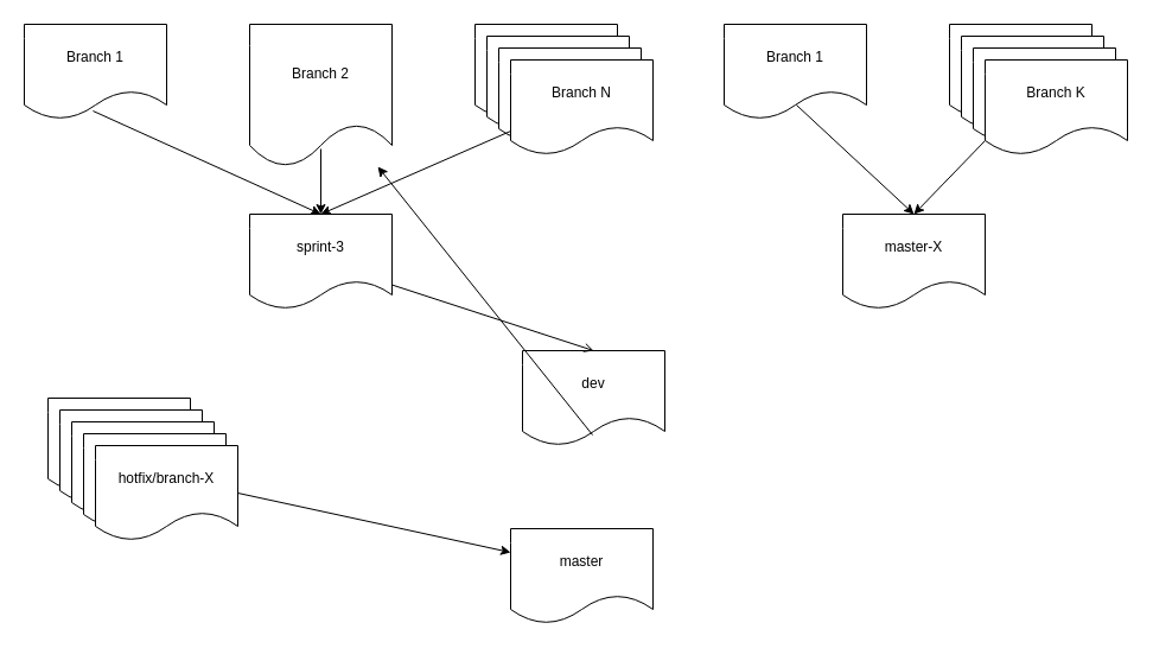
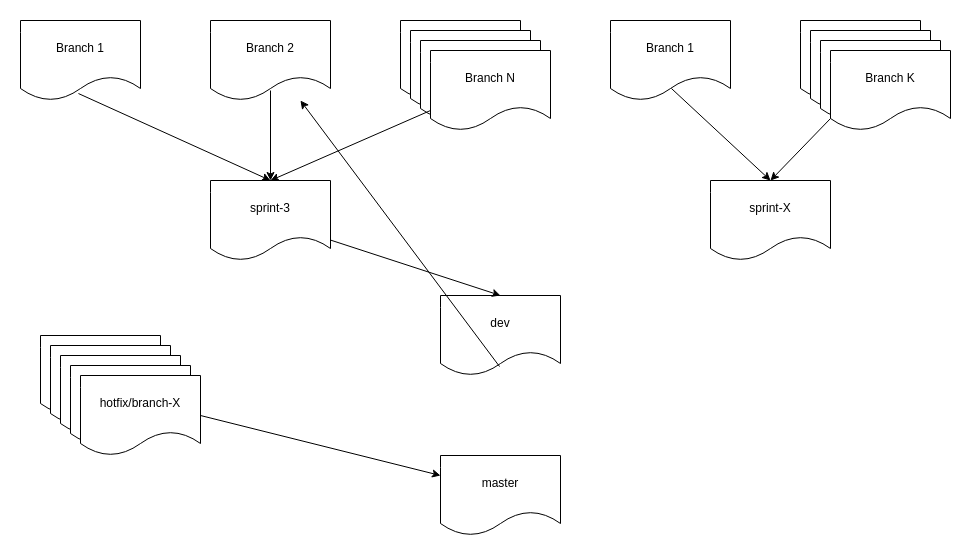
  <mxCell id="0" />
  <mxCell id="1" parent="0" />
  <mxCell id="2" value="Branch 1" style="shape=document;whiteSpace=wrap;html=1;boundedLbl=1;" vertex="1" parent="1"><mxGeometry x="20" y="20" width="120" height="80" as="geometry" /></mxCell>
- <mxCell id="3" value="Branch 2" style="shape=document;whiteSpace=wrap;html=1;boundedLbl=1;" vertex="1" parent="1"><mxGeometry x="210" y="20" width="120" height="120" as="geometry" /></mxCell>
+ <mxCell id="3" value="Branch 2" style="shape=document;whiteSpace=wrap;html=1;boundedLbl=1;" vertex="1" parent="1"><mxGeometry x="210" y="20" width="120" height="80" as="geometry" /></mxCell>
  <mxCell id="4" value="Branch N" style="shape=document;whiteSpace=wrap;html=1;boundedLbl=1;" vertex="1" parent="1"><mxGeometry x="400" y="20" width="120" height="80" as="geometry" /></mxCell>
  <mxCell id="5" value="Branch 1" style="shape=document;whiteSpace=wrap;html=1;boundedLbl=1;" vertex="1" parent="1"><mxGeometry x="610" y="20" width="120" height="80" as="geometry" /></mxCell>
  <mxCell id="6" value="Branch K" style="shape=document;whiteSpace=wrap;html=1;boundedLbl=1;" vertex="1" parent="1"><mxGeometry x="800" y="20" width="120" height="80" as="geometry" /></mxCell>
  <mxCell id="7" value="sprint-3" style="shape=document;whiteSpace=wrap;html=1;boundedLbl=1;" vertex="1" parent="1"><mxGeometry x="210" y="180" width="120" height="80" as="geometry" /></mxCell>
- <mxCell id="8" value="master-X" style="shape=document;whiteSpace=wrap;html=1;boundedLbl=1;" vertex="1" parent="1"><mxGeometry x="710" y="180" width="120" height="80" as="geometry" /></mxCell>
+ <mxCell id="8" value="sprint-X" style="shape=document;whiteSpace=wrap;html=1;boundedLbl=1;" vertex="1" parent="1"><mxGeometry x="710" y="180" width="120" height="80" as="geometry" /></mxCell>
  <mxCell id="9" value="dev" style="shape=document;whiteSpace=wrap;html=1;boundedLbl=1;" vertex="1" parent="1"><mxGeometry x="440" y="295" width="120" height="80" as="geometry" /></mxCell>
- <mxCell id="10" value="master" style="shape=document;whiteSpace=wrap;html=1;boundedLbl=1;" vertex="1" parent="1"><mxGeometry x="430" y="445" width="120" height="80" as="geometry" /></mxCell>
+ <mxCell id="10" value="master" style="shape=document;whiteSpace=wrap;html=1;boundedLbl=1;" vertex="1" parent="1"><mxGeometry x="440" y="455" width="120" height="80" as="geometry" /></mxCell>
  <mxCell id="11" value="hotfix/branch-X" style="shape=document;whiteSpace=wrap;html=1;boundedLbl=1;" vertex="1" parent="1"><mxGeometry x="40" y="335" width="120" height="80" as="geometry" /></mxCell>
  <mxCell id="12" value="hotfix/branch-X" style="shape=document;whiteSpace=wrap;html=1;boundedLbl=1;" vertex="1" parent="1"><mxGeometry x="50" y="345" width="120" height="80" as="geometry" /></mxCell>
  <mxCell id="13" value="hotfix/branch-X" style="shape=document;whiteSpace=wrap;html=1;boundedLbl=1;" vertex="1" parent="1"><mxGeometry x="60" y="355" width="120" height="80" as="geometry" /></mxCell>
  <mxCell id="14" value="hotfix/branch-X" style="shape=document;whiteSpace=wrap;html=1;boundedLbl=1;" vertex="1" parent="1"><mxGeometry x="70" y="365" width="120" height="80" as="geometry" /></mxCell>
  <mxCell id="15" value="hotfix/branch-X" style="shape=document;whiteSpace=wrap;html=1;boundedLbl=1;" vertex="1" parent="1"><mxGeometry x="80" y="375" width="120" height="80" as="geometry" /></mxCell>
  <mxCell id="16" value="Branch N" style="shape=document;whiteSpace=wrap;html=1;boundedLbl=1;" vertex="1" parent="1"><mxGeometry x="410" y="30" width="120" height="80" as="geometry" /></mxCell>
  <mxCell id="17" value="Branch N" style="shape=document;whiteSpace=wrap;html=1;boundedLbl=1;" vertex="1" parent="1"><mxGeometry x="420" y="40" width="120" height="80" as="geometry" /></mxCell>
  <mxCell id="18" value="Branch N" style="shape=document;whiteSpace=wrap;html=1;boundedLbl=1;" vertex="1" parent="1"><mxGeometry x="430" y="50" width="120" height="80" as="geometry" /></mxCell>
  <mxCell id="19" value="Branch K" style="shape=document;whiteSpace=wrap;html=1;boundedLbl=1;" vertex="1" parent="1"><mxGeometry x="810" y="30" width="120" height="80" as="geometry" /></mxCell>
  <mxCell id="20" value="Branch K" style="shape=document;whiteSpace=wrap;html=1;boundedLbl=1;" vertex="1" parent="1"><mxGeometry x="820" y="40" width="120" height="80" as="geometry" /></mxCell>
  <mxCell id="21" value="Branch K" style="shape=document;whiteSpace=wrap;html=1;boundedLbl=1;" vertex="1" parent="1"><mxGeometry x="830" y="50" width="120" height="80" as="geometry" /></mxCell>
  <mxCell id="22" value="" style="endArrow=classic;html=1;rounded=0;exitX=0.483;exitY=0.913;exitDx=0;exitDy=0;exitPerimeter=0;entryX=0.5;entryY=0;entryDx=0;entryDy=0;" edge="1" parent="1" source="2" target="7"><mxGeometry width="50" height="50" relative="1" as="geometry"><mxPoint x="75" y="190" as="sourcePoint" /><mxPoint x="125" y="140" as="targetPoint" /></mxGeometry></mxCell>
  <mxCell id="23" value="" style="endArrow=classic;html=1;rounded=0;exitX=0.5;exitY=0.875;exitDx=0;exitDy=0;exitPerimeter=0;" edge="1" parent="1" source="3"><mxGeometry width="50" height="50" relative="1" as="geometry"><mxPoint x="460" y="310" as="sourcePoint" /><mxPoint x="270" y="180" as="targetPoint" /></mxGeometry></mxCell>
  <mxCell id="24" value="" style="endArrow=classic;html=1;rounded=0;exitX=0;exitY=0.75;exitDx=0;exitDy=0;entryX=0.5;entryY=0;entryDx=0;entryDy=0;" edge="1" parent="1" source="18" target="7"><mxGeometry width="50" height="50" relative="1" as="geometry"><mxPoint x="460" y="310" as="sourcePoint" /><mxPoint x="510" y="260" as="targetPoint" /></mxGeometry></mxCell>
  <mxCell id="25" value="" style="endArrow=classic;html=1;rounded=0;entryX=0.5;entryY=0;entryDx=0;entryDy=0;exitX=0.508;exitY=0.85;exitDx=0;exitDy=0;exitPerimeter=0;" edge="1" parent="1" source="5" target="8"><mxGeometry width="50" height="50" relative="1" as="geometry"><mxPoint x="660" y="110" as="sourcePoint" /><mxPoint x="510" y="260" as="targetPoint" /></mxGeometry></mxCell>
  <mxCell id="26" value="" style="endArrow=classic;html=1;rounded=0;exitX=0;exitY=0.85;exitDx=0;exitDy=0;exitPerimeter=0;" edge="1" parent="1" source="21"><mxGeometry width="50" height="50" relative="1" as="geometry"><mxPoint x="904" y="140" as="sourcePoint" /><mxPoint x="770" y="180" as="targetPoint" /></mxGeometry></mxCell>
- <mxCell id="27" value="" style="endArrow=open;html=1;rounded=0;entryX=0.5;entryY=0;entryDx=0;entryDy=0;" edge="1" parent="1" source="7" target="9"><mxGeometry width="50" height="50" relative="1" as="geometry"><mxPoint x="550" y="310" as="sourcePoint" /><mxPoint x="600" y="260" as="targetPoint" /></mxGeometry></mxCell>
+ <mxCell id="27" value="" style="endArrow=classic;html=1;rounded=0;entryX=0.5;entryY=0;entryDx=0;entryDy=0;" edge="1" parent="1" source="7" target="9"><mxGeometry width="50" height="50" relative="1" as="geometry"><mxPoint x="550" y="310" as="sourcePoint" /><mxPoint x="600" y="260" as="targetPoint" /></mxGeometry></mxCell>
  <mxCell id="28" value="" style="endArrow=classic;html=1;rounded=0;exitX=0.492;exitY=0.888;exitDx=0;exitDy=0;exitPerimeter=0;" edge="1" parent="1" source="9" target="3"><mxGeometry width="50" height="50" relative="1" as="geometry"><mxPoint x="570" y="420" as="sourcePoint" /><mxPoint x="600" y="440" as="targetPoint" /></mxGeometry></mxCell>
  <mxCell id="29" value="" style="endArrow=classic;html=1;rounded=0;exitX=1;exitY=0.5;exitDx=0;exitDy=0;entryX=0;entryY=0.25;entryDx=0;entryDy=0;" edge="1" parent="1" source="15" target="10"><mxGeometry width="50" height="50" relative="1" as="geometry"><mxPoint x="550" y="490" as="sourcePoint" /><mxPoint x="600" y="440" as="targetPoint" /></mxGeometry></mxCell>
